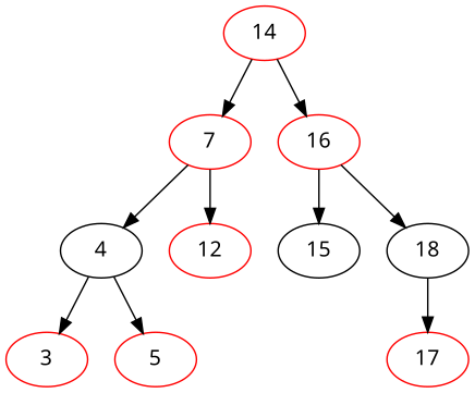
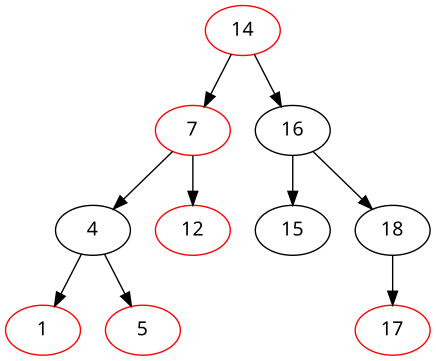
  digraph {
    fontname="Noto Sans"
    node [color=red fontname="Noto Sans"]
    edge [fontname="Noto Sans"]
    n1 [label=14]
    n2 [label=7]
-   n3 [label=16]
+   n3 [color=black label=16]
    n4 [color=black label=4]
    n5 [label=12]
    n6 [color=black label=15]
    n7 [color=black label=18]
-   n8 [label=3]
+   n8 [label=1]
    n9 [label=5]
    n10 [label=17]
    n1 -> n2
    n1 -> n3
    n2 -> n4
    n2 -> n5
    n3 -> n6
    n3 -> n7
    n4 -> n8
    n4 -> n9
    n7 -> n10
  }
